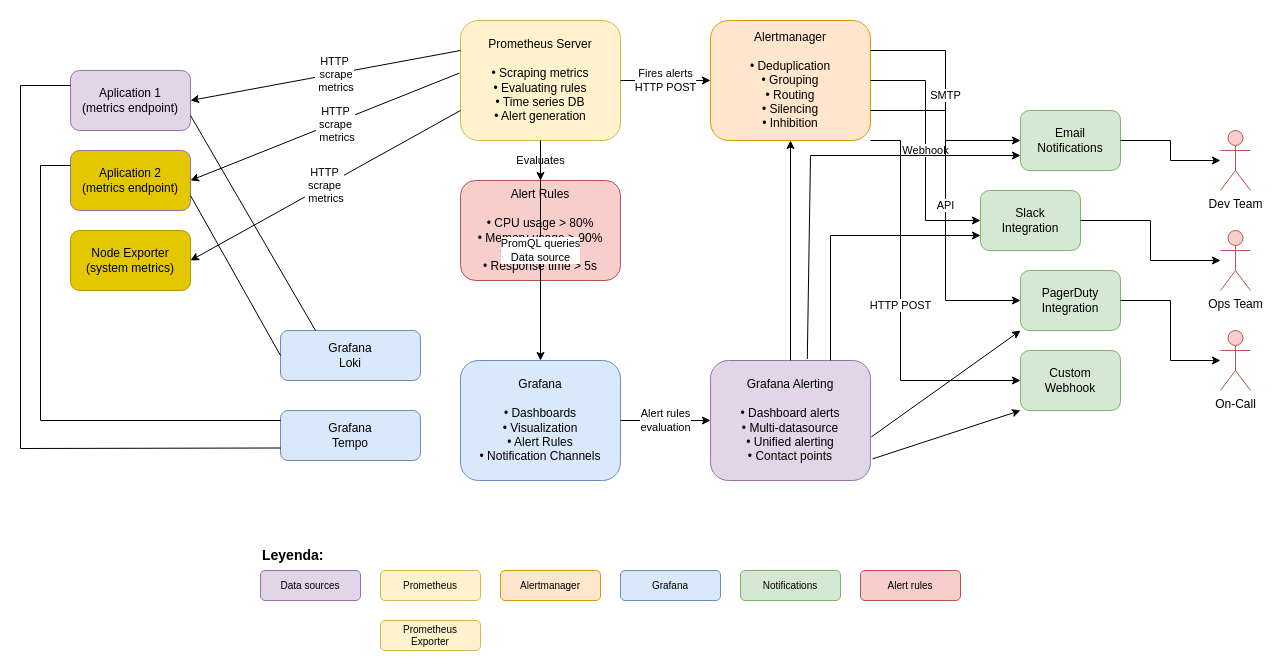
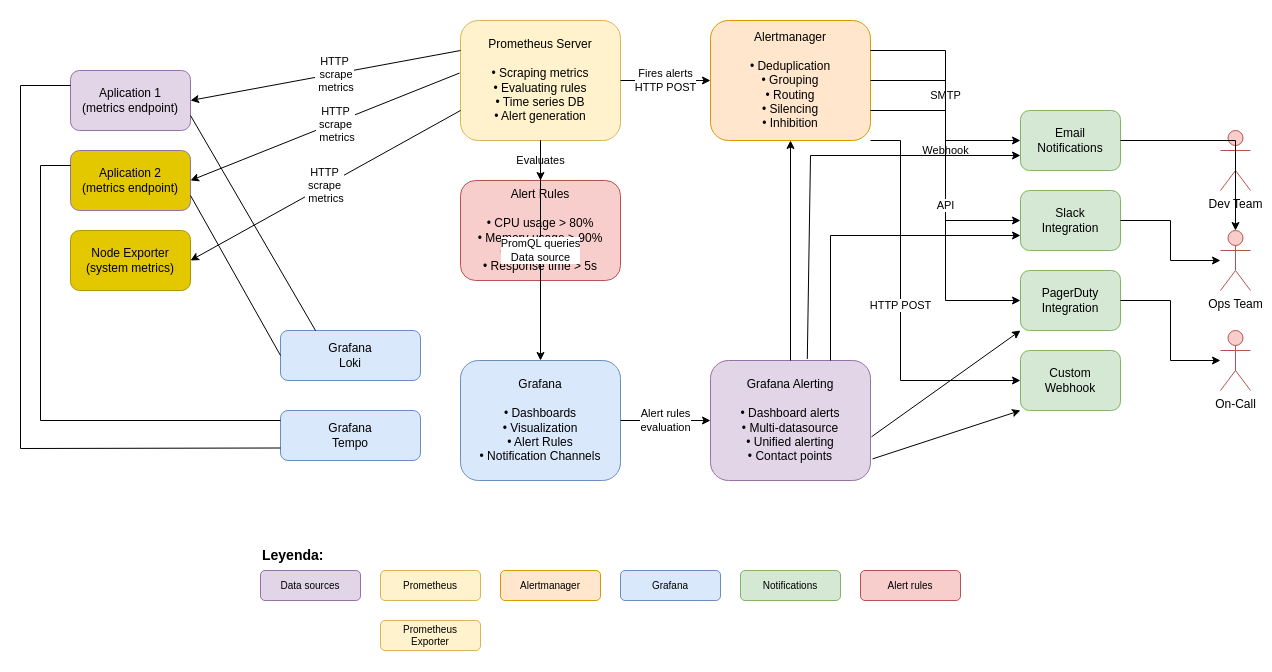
  <mxCell id="0" />
  <mxCell id="1" parent="0" />
  <mxCell id="2" value="Aplication 1&lt;br&gt;(metrics endpoint)" style="rounded=1;whiteSpace=wrap;html=1;fillColor=#e1d5e7;strokeColor=#9673a6;" vertex="1" parent="1"><mxGeometry x="70" y="70" width="120" height="60" as="geometry" /></mxCell>
  <mxCell id="3" value="Aplication 2&lt;br&gt;(metrics endpoint)" style="rounded=1;whiteSpace=wrap;html=1;fillColor=#e3c800;strokeColor=#9673a6;" vertex="1" parent="1"><mxGeometry x="70" y="150" width="120" height="60" as="geometry" /></mxCell>
  <mxCell id="4" value="Node Exporter&#10;(system metrics)" style="rounded=1;whiteSpace=wrap;html=1;fillColor=#e3c800;strokeColor=#B09500;fontColor=#000000;" vertex="1" parent="1"><mxGeometry x="70" y="230" width="120" height="60" as="geometry" /></mxCell>
  <mxCell id="5" value="Prometheus Server&#10;&#10;• Scraping metrics&#10;• Evaluating rules&#10;• Time series DB&#10;• Alert generation" style="rounded=1;whiteSpace=wrap;html=1;fillColor=#fff2cc;strokeColor=#d6b656;fontSize=12;" vertex="1" parent="1"><mxGeometry x="460" y="20" width="160" height="120" as="geometry" /></mxCell>
  <mxCell id="6" value="Alert Rules&#10;&#10;• CPU usage &gt; 80%&#10;• Memory usage &gt; 90%&#10;• Service down&#10;• Response time &gt; 5s" style="rounded=1;whiteSpace=wrap;html=1;fillColor=#f8cecc;strokeColor=#b85450;" vertex="1" parent="1"><mxGeometry x="460" y="180" width="160" height="100" as="geometry" /></mxCell>
  <mxCell id="7" value="Alertmanager&#10;&#10;• Deduplication&#10;• Grouping&#10;• Routing&#10;• Silencing&#10;• Inhibition" style="rounded=1;whiteSpace=wrap;html=1;fillColor=#ffe6cc;strokeColor=#d79b00;fontSize=12;" vertex="1" parent="1"><mxGeometry x="710" y="20" width="160" height="120" as="geometry" /></mxCell>
  <mxCell id="8" value="Email&#10;Notifications" style="rounded=1;whiteSpace=wrap;html=1;fillColor=#d5e8d4;strokeColor=#82b366;" vertex="1" parent="1"><mxGeometry x="1020" y="110" width="100" height="60" as="geometry" /></mxCell>
- <mxCell id="9" value="Slack&#10;Integration" style="rounded=1;whiteSpace=wrap;html=1;fillColor=#d5e8d4;strokeColor=#82b366;" vertex="1" parent="1"><mxGeometry x="980" y="190" width="100" height="60" as="geometry" /></mxCell>
+ <mxCell id="9" value="Slack&#10;Integration" style="rounded=1;whiteSpace=wrap;html=1;fillColor=#d5e8d4;strokeColor=#82b366;" vertex="1" parent="1"><mxGeometry x="1020" y="190" width="100" height="60" as="geometry" /></mxCell>
  <mxCell id="10" value="PagerDuty&#10;Integration" style="rounded=1;whiteSpace=wrap;html=1;fillColor=#d5e8d4;strokeColor=#82b366;" vertex="1" parent="1"><mxGeometry x="1020" y="270" width="100" height="60" as="geometry" /></mxCell>
  <mxCell id="11" value="Custom&#10;Webhook" style="rounded=1;whiteSpace=wrap;html=1;fillColor=#d5e8d4;strokeColor=#82b366;" vertex="1" parent="1"><mxGeometry x="1020" y="350" width="100" height="60" as="geometry" /></mxCell>
  <mxCell id="12" value="Grafana&#10;&#10;• Dashboards&#10;• Visualization&#10;• Alert Rules&#10;• Notification Channels" style="rounded=1;whiteSpace=wrap;html=1;fillColor=#dae8fc;strokeColor=#6c8ebf;fontSize=12;" vertex="1" parent="1"><mxGeometry x="460" y="360" width="160" height="120" as="geometry" /></mxCell>
  <mxCell id="13" value="Grafana Alerting&#10;&#10;• Dashboard alerts&#10;• Multi-datasource&#10;• Unified alerting&#10;• Contact points" style="rounded=1;whiteSpace=wrap;html=1;fillColor=#e1d5e7;strokeColor=#9673a6;" vertex="1" parent="1"><mxGeometry x="710" y="360" width="160" height="120" as="geometry" /></mxCell>
  <mxCell id="14" value="Dev Team" style="shape=umlActor;verticalLabelPosition=bottom;verticalAlign=top;html=1;outlineConnect=0;fillColor=#f8cecc;strokeColor=#b85450;" vertex="1" parent="1"><mxGeometry x="1220" y="130" width="30" height="60" as="geometry" /></mxCell>
  <mxCell id="15" value="Ops Team" style="shape=umlActor;verticalLabelPosition=bottom;verticalAlign=top;html=1;outlineConnect=0;fillColor=#f8cecc;strokeColor=#b85450;" vertex="1" parent="1"><mxGeometry x="1220" y="230" width="30" height="60" as="geometry" /></mxCell>
  <mxCell id="16" value="On-Call" style="shape=umlActor;verticalLabelPosition=bottom;verticalAlign=top;html=1;outlineConnect=0;fillColor=#f8cecc;strokeColor=#b85450;" vertex="1" parent="1"><mxGeometry x="1220" y="330" width="30" height="60" as="geometry" /></mxCell>
  <mxCell id="17" value="Evaluates" style="edgeStyle=orthogonalEdgeStyle;rounded=0;orthogonalLoop=1;jettySize=auto;html=1;exitX=0.5;exitY=1;exitDx=0;exitDy=0;entryX=0.5;entryY=0;entryDx=0;entryDy=0;" edge="1" parent="1" source="5" target="6"><mxGeometry relative="1" as="geometry" /></mxCell>
  <mxCell id="18" value="Fires alerts&#10;HTTP POST" style="edgeStyle=orthogonalEdgeStyle;rounded=0;orthogonalLoop=1;jettySize=auto;html=1;exitX=1;exitY=0.5;exitDx=0;exitDy=0;entryX=0;entryY=0.5;entryDx=0;entryDy=0;" edge="1" parent="1" source="5" target="7"><mxGeometry relative="1" as="geometry" /></mxCell>
  <mxCell id="19" value="SMTP" style="edgeStyle=orthogonalEdgeStyle;rounded=0;orthogonalLoop=1;jettySize=auto;html=1;exitX=1;exitY=0.25;exitDx=0;exitDy=0;entryX=0;entryY=0.5;entryDx=0;entryDy=0;" edge="1" parent="1" source="7" target="8"><mxGeometry relative="1" as="geometry" /></mxCell>
  <mxCell id="20" value="Webhook" style="edgeStyle=orthogonalEdgeStyle;rounded=0;orthogonalLoop=1;jettySize=auto;html=1;exitX=1;exitY=0.5;exitDx=0;exitDy=0;entryX=0;entryY=0.5;entryDx=0;entryDy=0;" edge="1" parent="1" source="7" target="9"><mxGeometry relative="1" as="geometry" /></mxCell>
  <mxCell id="21" value="API" style="edgeStyle=orthogonalEdgeStyle;rounded=0;orthogonalLoop=1;jettySize=auto;html=1;exitX=1;exitY=0.75;exitDx=0;exitDy=0;entryX=0;entryY=0.5;entryDx=0;entryDy=0;" edge="1" parent="1" source="7" target="10"><mxGeometry relative="1" as="geometry" /></mxCell>
  <mxCell id="22" value="HTTP POST" style="edgeStyle=orthogonalEdgeStyle;rounded=0;orthogonalLoop=1;jettySize=auto;html=1;exitX=1;exitY=1;exitDx=0;exitDy=0;entryX=0;entryY=0.5;entryDx=0;entryDy=0;" edge="1" parent="1" source="7" target="11"><mxGeometry relative="1" as="geometry"><Array as="points"><mxPoint x="900" y="140" /><mxPoint x="900" y="380" /></Array></mxGeometry></mxCell>
  <mxCell id="23" value="PromQL queries&#10;Data source" style="edgeStyle=orthogonalEdgeStyle;rounded=0;orthogonalLoop=1;jettySize=auto;html=1;exitX=0.5;exitY=1;exitDx=0;exitDy=0;entryX=0.5;entryY=0;entryDx=0;entryDy=0;" edge="1" parent="1" source="5" target="12"><mxGeometry relative="1" as="geometry"><mxPoint x="540" y="150" as="sourcePoint" /><mxPoint x="540" y="350" as="targetPoint" /><Array as="points"><mxPoint x="540" y="280" /><mxPoint x="540" y="280" /></Array></mxGeometry></mxCell>
  <mxCell id="24" value="Alert rules&#10;evaluation" style="edgeStyle=orthogonalEdgeStyle;rounded=0;orthogonalLoop=1;jettySize=auto;html=1;exitX=1;exitY=0.5;exitDx=0;exitDy=0;entryX=0;entryY=0.5;entryDx=0;entryDy=0;" edge="1" parent="1" source="12" target="13"><mxGeometry relative="1" as="geometry" /></mxCell>
- <mxCell id="25" value="" style="edgeStyle=orthogonalEdgeStyle;rounded=0;orthogonalLoop=1;jettySize=auto;html=1;exitX=1;exitY=0.5;exitDx=0;exitDy=0;entryX=0;entryY=0.5;entryDx=0;entryDy=0;" edge="1" parent="1" source="8" target="14"><mxGeometry relative="1" as="geometry" /></mxCell>
+ <mxCell id="25" value="" style="edgeStyle=orthogonalEdgeStyle;rounded=0;orthogonalLoop=1;jettySize=auto;html=1;exitX=1;exitY=0.5;exitDx=0;exitDy=0;" edge="1" parent="1" source="8" target="15"><mxGeometry relative="1" as="geometry" /></mxCell>
  <mxCell id="26" value="" style="edgeStyle=orthogonalEdgeStyle;rounded=0;orthogonalLoop=1;jettySize=auto;html=1;exitX=1;exitY=0.5;exitDx=0;exitDy=0;entryX=0;entryY=0.5;entryDx=0;entryDy=0;" edge="1" parent="1" source="9" target="15"><mxGeometry relative="1" as="geometry" /></mxCell>
  <mxCell id="27" value="" style="edgeStyle=orthogonalEdgeStyle;rounded=0;orthogonalLoop=1;jettySize=auto;html=1;exitX=1;exitY=0.5;exitDx=0;exitDy=0;entryX=0;entryY=0.5;entryDx=0;entryDy=0;" edge="1" parent="1" source="10" target="16"><mxGeometry relative="1" as="geometry" /></mxCell>
  <mxCell id="28" value="Leyenda:" style="text;html=1;strokeColor=none;fillColor=none;align=left;verticalAlign=middle;whiteSpace=wrap;rounded=0;fontSize=14;fontStyle=1;" vertex="1" parent="1"><mxGeometry x="260" y="540" width="80" height="30" as="geometry" /></mxCell>
  <mxCell id="29" value="Data sources" style="rounded=1;whiteSpace=wrap;html=1;fillColor=#e1d5e7;strokeColor=#9673a6;fontSize=10;" vertex="1" parent="1"><mxGeometry x="260" y="570" width="100" height="30" as="geometry" /></mxCell>
  <mxCell id="30" value="Prometheus" style="rounded=1;whiteSpace=wrap;html=1;fillColor=#fff2cc;strokeColor=#d6b656;fontSize=10;" vertex="1" parent="1"><mxGeometry x="380" y="570" width="100" height="30" as="geometry" /></mxCell>
  <mxCell id="31" value="Alertmanager" style="rounded=1;whiteSpace=wrap;html=1;fillColor=#ffe6cc;strokeColor=#d79b00;fontSize=10;" vertex="1" parent="1"><mxGeometry x="500" y="570" width="100" height="30" as="geometry" /></mxCell>
  <mxCell id="32" value="Grafana" style="rounded=1;whiteSpace=wrap;html=1;fillColor=#dae8fc;strokeColor=#6c8ebf;fontSize=10;" vertex="1" parent="1"><mxGeometry x="620" y="570" width="100" height="30" as="geometry" /></mxCell>
  <mxCell id="33" value="Notifications" style="rounded=1;whiteSpace=wrap;html=1;fillColor=#d5e8d4;strokeColor=#82b366;fontSize=10;" vertex="1" parent="1"><mxGeometry x="740" y="570" width="100" height="30" as="geometry" /></mxCell>
  <mxCell id="34" value="Alert rules" style="rounded=1;whiteSpace=wrap;html=1;fillColor=#f8cecc;strokeColor=#b85450;fontSize=10;" vertex="1" parent="1"><mxGeometry x="860" y="570" width="100" height="30" as="geometry" /></mxCell>
  <mxCell id="35" value="Grafana&lt;br&gt;Loki" style="rounded=1;whiteSpace=wrap;html=1;fillColor=#dae8fc;strokeColor=#6c8ebf;fontSize=12;" vertex="1" parent="1"><mxGeometry x="280" y="330" width="140" height="50" as="geometry" /></mxCell>
  <mxCell id="36" value="" style="endArrow=classic;html=1;rounded=0;entryX=1;entryY=0.5;entryDx=0;entryDy=0;exitX=0;exitY=0.25;exitDx=0;exitDy=0;" edge="1" parent="1" source="5" target="2"><mxGeometry width="50" height="50" relative="1" as="geometry"><mxPoint x="640" y="360" as="sourcePoint" /><mxPoint x="690" y="310" as="targetPoint" /></mxGeometry></mxCell>
  <mxCell id="37" value="HTTP&lt;br&gt;&amp;nbsp;scrape&lt;br&gt;&amp;nbsp;metrics" style="edgeLabel;html=1;align=center;verticalAlign=middle;resizable=0;points=[];" vertex="1" connectable="0" parent="36"><mxGeometry x="-0.055" relative="1" as="geometry"><mxPoint x="1" as="offset" /></mxGeometry></mxCell>
  <mxCell id="38" value="" style="endArrow=classic;html=1;rounded=0;exitX=-0.006;exitY=0.438;exitDx=0;exitDy=0;exitPerimeter=0;entryX=1;entryY=0.5;entryDx=0;entryDy=0;" edge="1" parent="1" source="5" target="3"><mxGeometry width="50" height="50" relative="1" as="geometry"><mxPoint x="640" y="360" as="sourcePoint" /><mxPoint x="380" y="73" as="targetPoint" /></mxGeometry></mxCell>
  <mxCell id="39" value="HTTP &lt;br&gt;scrape&lt;br&gt;&amp;nbsp;metrics" style="edgeLabel;html=1;align=center;verticalAlign=middle;resizable=0;points=[];" vertex="1" connectable="0" parent="38"><mxGeometry x="-0.071" y="1" relative="1" as="geometry"><mxPoint as="offset" /></mxGeometry></mxCell>
  <mxCell id="40" value="" style="endArrow=classic;html=1;rounded=0;entryX=1;entryY=0.5;entryDx=0;entryDy=0;exitX=0;exitY=0.75;exitDx=0;exitDy=0;" edge="1" parent="1" source="5" target="4"><mxGeometry width="50" height="50" relative="1" as="geometry"><mxPoint x="640" y="360" as="sourcePoint" /><mxPoint x="690" y="310" as="targetPoint" /></mxGeometry></mxCell>
  <mxCell id="41" value="HTTP &lt;br&gt;scrape&lt;br&gt;&amp;nbsp;metrics" style="edgeLabel;html=1;align=center;verticalAlign=middle;resizable=0;points=[];" vertex="1" connectable="0" parent="40"><mxGeometry x="0.012" y="-1" relative="1" as="geometry"><mxPoint as="offset" /></mxGeometry></mxCell>
  <mxCell id="42" value="Grafana&lt;br&gt;Tempo" style="rounded=1;whiteSpace=wrap;html=1;fillColor=#dae8fc;strokeColor=#6c8ebf;fontSize=12;" vertex="1" parent="1"><mxGeometry x="280" y="410" width="140" height="50" as="geometry" /></mxCell>
  <mxCell id="43" value="" style="endArrow=none;html=1;rounded=0;entryX=0;entryY=0.5;entryDx=0;entryDy=0;exitX=1;exitY=0.75;exitDx=0;exitDy=0;" edge="1" parent="1" source="3" target="35"><mxGeometry width="50" height="50" relative="1" as="geometry"><mxPoint x="640" y="360" as="sourcePoint" /><mxPoint x="690" y="310" as="targetPoint" /><Array as="points" /></mxGeometry></mxCell>
  <mxCell id="44" value="" style="endArrow=none;html=1;rounded=0;entryX=0;entryY=0.25;entryDx=0;entryDy=0;" edge="1" parent="1" target="3"><mxGeometry width="50" height="50" relative="1" as="geometry"><mxPoint x="280" y="420" as="sourcePoint" /><mxPoint x="530" y="310" as="targetPoint" /><Array as="points"><mxPoint x="40" y="420" /><mxPoint x="40" y="165" /></Array></mxGeometry></mxCell>
  <mxCell id="45" value="" style="endArrow=none;html=1;rounded=0;entryX=0.25;entryY=0;entryDx=0;entryDy=0;exitX=1;exitY=0.75;exitDx=0;exitDy=0;" edge="1" parent="1" source="2" target="35"><mxGeometry width="50" height="50" relative="1" as="geometry"><mxPoint x="480" y="360" as="sourcePoint" /><mxPoint x="530" y="310" as="targetPoint" /></mxGeometry></mxCell>
  <mxCell id="46" value="" style="endArrow=none;html=1;rounded=0;exitX=0;exitY=0.75;exitDx=0;exitDy=0;entryX=0;entryY=0.25;entryDx=0;entryDy=0;" edge="1" parent="1" source="42" target="2"><mxGeometry width="50" height="50" relative="1" as="geometry"><mxPoint x="480" y="360" as="sourcePoint" /><mxPoint x="530" y="310" as="targetPoint" /><Array as="points"><mxPoint x="20" y="448" /><mxPoint x="20" y="85" /></Array></mxGeometry></mxCell>
  <mxCell id="47" value="Prometheus&lt;br&gt;Exporter" style="rounded=1;whiteSpace=wrap;html=1;fillColor=#fff2cc;strokeColor=#d6b656;fontSize=10;" vertex="1" parent="1"><mxGeometry x="380" y="620" width="100" height="30" as="geometry" /></mxCell>
  <mxCell id="48" value="" style="endArrow=classic;html=1;rounded=0;entryX=0.5;entryY=1;entryDx=0;entryDy=0;exitX=0.5;exitY=0;exitDx=0;exitDy=0;" edge="1" parent="1" source="13" target="7"><mxGeometry width="50" height="50" relative="1" as="geometry"><mxPoint x="750" y="330" as="sourcePoint" /><mxPoint x="800" y="280" as="targetPoint" /></mxGeometry></mxCell>
  <mxCell id="49" value="" style="endArrow=classic;html=1;rounded=0;entryX=0;entryY=1;entryDx=0;entryDy=0;exitX=1.013;exitY=0.82;exitDx=0;exitDy=0;exitPerimeter=0;" edge="1" parent="1" source="13" target="11"><mxGeometry width="50" height="50" relative="1" as="geometry"><mxPoint x="770" y="350" as="sourcePoint" /><mxPoint x="820" y="300" as="targetPoint" /></mxGeometry></mxCell>
  <mxCell id="50" value="" style="endArrow=classic;html=1;rounded=0;entryX=0;entryY=1;entryDx=0;entryDy=0;exitX=1.006;exitY=0.636;exitDx=0;exitDy=0;exitPerimeter=0;" edge="1" parent="1" source="13" target="10"><mxGeometry width="50" height="50" relative="1" as="geometry"><mxPoint x="770" y="350" as="sourcePoint" /><mxPoint x="820" y="300" as="targetPoint" /></mxGeometry></mxCell>
  <mxCell id="51" value="" style="endArrow=classic;html=1;rounded=0;entryX=0;entryY=0.75;entryDx=0;entryDy=0;exitX=0.75;exitY=0;exitDx=0;exitDy=0;" edge="1" parent="1" source="13" target="9"><mxGeometry width="50" height="50" relative="1" as="geometry"><mxPoint x="770" y="350" as="sourcePoint" /><mxPoint x="820" y="300" as="targetPoint" /><Array as="points"><mxPoint x="830" y="235" /></Array></mxGeometry></mxCell>
  <mxCell id="52" value="" style="endArrow=classic;html=1;rounded=0;entryX=0;entryY=0.75;entryDx=0;entryDy=0;exitX=0.605;exitY=-0.013;exitDx=0;exitDy=0;exitPerimeter=0;" edge="1" parent="1" source="13" target="8"><mxGeometry width="50" height="50" relative="1" as="geometry"><mxPoint x="770" y="350" as="sourcePoint" /><mxPoint x="820" y="300" as="targetPoint" /><Array as="points"><mxPoint x="810" y="155" /></Array></mxGeometry></mxCell>
